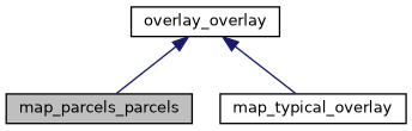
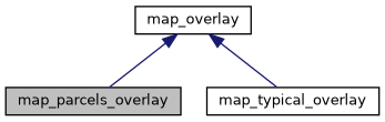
  digraph {
    node [color=black fillcolor=white fontname=Helvetica fontsize=10 shape=record style=filled]
    edge [color=midnightblue dir=back fontname=Helvetica fontsize=10 labelfontname=Helvetica labelfontsize=10 style=solid]
-   n1 [fillcolor=grey75 fontcolor=black height=0.2 label=map_parcels_parcels width=0.4]
+   n1 [fillcolor=grey75 fontcolor=black height=0.2 label=map_parcels_overlay width=0.4]
    n2 [height=0.2 label=map_typical_overlay width=0.4]
-   n3 [height=0.2 label=overlay_overlay width=0.4]
+   n3 [height=0.2 label=map_overlay width=0.4]
    n3 -> n1
    n3 -> n2
  }
